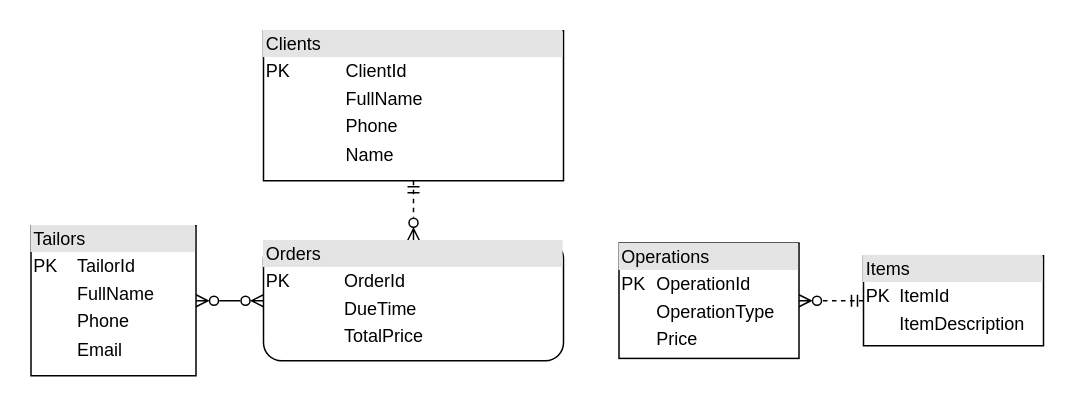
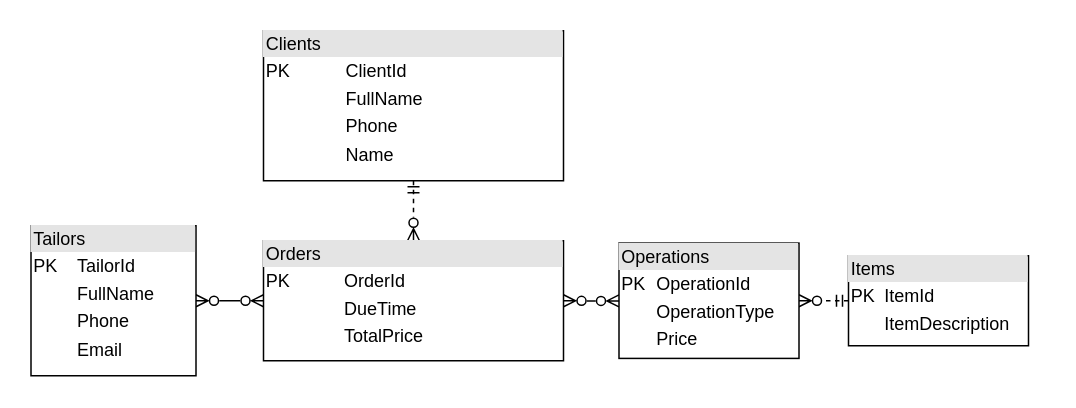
  <mxCell id="0" />
  <mxCell id="1" parent="0" />
  <mxCell id="2" style="edgeStyle=orthogonalEdgeStyle;rounded=0;orthogonalLoop=1;jettySize=auto;html=1;entryX=0.5;entryY=0;entryDx=0;entryDy=0;endArrow=ERzeroToMany;endFill=0;startArrow=ERmandOne;startFill=0;dashed=1;" edge="1" parent="1" source="3" target="4"><mxGeometry relative="1" as="geometry" /></mxCell>
  <mxCell id="3" value="&lt;div style=&quot;box-sizing: border-box; width: 100%; background: rgb(228, 228, 228); padding: 2px;&quot;&gt;Clients&lt;/div&gt;&lt;table style=&quot;width:100%;font-size:1em;&quot; cellpadding=&quot;2&quot; cellspacing=&quot;0&quot;&gt;&lt;tbody&gt;&lt;tr&gt;&lt;td&gt;PK&lt;/td&gt;&lt;td&gt;ClientId&lt;/td&gt;&lt;/tr&gt;&lt;tr&gt;&lt;td&gt;&lt;br&gt;&lt;/td&gt;&lt;td&gt;FullName&lt;/td&gt;&lt;/tr&gt;&lt;tr&gt;&lt;td&gt;&lt;/td&gt;&lt;td&gt;Phone&lt;/td&gt;&lt;/tr&gt;&lt;tr&gt;&lt;td&gt;&lt;br&gt;&lt;/td&gt;&lt;td&gt;Name&lt;/td&gt;&lt;/tr&gt;&lt;/tbody&gt;&lt;/table&gt;" style="verticalAlign=top;align=left;overflow=fill;html=1;whiteSpace=wrap;" vertex="1" parent="1"><mxGeometry x="175" y="20" width="200" height="100" as="geometry" /></mxCell>
- <mxCell id="4" value="&lt;div style=&quot;box-sizing: border-box; width: 100%; background: rgb(228, 228, 228); padding: 2px;&quot;&gt;Orders&lt;/div&gt;&lt;table style=&quot;width:100%;font-size:1em;&quot; cellpadding=&quot;2&quot; cellspacing=&quot;0&quot;&gt;&lt;tbody&gt;&lt;tr&gt;&lt;td&gt;PK&lt;/td&gt;&lt;td&gt;OrderId&lt;/td&gt;&lt;/tr&gt;&lt;tr&gt;&lt;td&gt;&lt;/td&gt;&lt;td&gt;DueTime&lt;/td&gt;&lt;/tr&gt;&lt;tr&gt;&lt;td&gt;&lt;br&gt;&lt;/td&gt;&lt;td&gt;TotalPrice&lt;/td&gt;&lt;/tr&gt;&lt;/tbody&gt;&lt;/table&gt;" style="verticalAlign=top;align=left;overflow=fill;html=1;whiteSpace=wrap;rounded=1;" vertex="1" parent="1"><mxGeometry x="175" y="160" width="200" height="80" as="geometry" /></mxCell>
+ <mxCell id="4" value="&lt;div style=&quot;box-sizing: border-box; width: 100%; background: rgb(228, 228, 228); padding: 2px;&quot;&gt;Orders&lt;/div&gt;&lt;table style=&quot;width:100%;font-size:1em;&quot; cellpadding=&quot;2&quot; cellspacing=&quot;0&quot;&gt;&lt;tbody&gt;&lt;tr&gt;&lt;td&gt;PK&lt;/td&gt;&lt;td&gt;OrderId&lt;/td&gt;&lt;/tr&gt;&lt;tr&gt;&lt;td&gt;&lt;/td&gt;&lt;td&gt;DueTime&lt;/td&gt;&lt;/tr&gt;&lt;tr&gt;&lt;td&gt;&lt;br&gt;&lt;/td&gt;&lt;td&gt;TotalPrice&lt;/td&gt;&lt;/tr&gt;&lt;/tbody&gt;&lt;/table&gt;" style="verticalAlign=top;align=left;overflow=fill;html=1;whiteSpace=wrap;" vertex="1" parent="1"><mxGeometry x="175" y="160" width="200" height="80" as="geometry" /></mxCell>
  <mxCell id="5" style="edgeStyle=orthogonalEdgeStyle;rounded=0;orthogonalLoop=1;jettySize=auto;html=1;entryX=1;entryY=0.5;entryDx=0;entryDy=0;startArrow=ERmandOne;startFill=0;endArrow=ERzeroToMany;endFill=0;dashed=1;" edge="1" parent="1" source="6" target="8"><mxGeometry relative="1" as="geometry"><Array as="points"><mxPoint x="555" y="200" /><mxPoint x="555" y="200" /></Array></mxGeometry></mxCell>
- <mxCell id="6" value="&lt;div style=&quot;box-sizing: border-box; width: 100%; background: rgb(228, 228, 228); padding: 2px;&quot;&gt;Items&lt;/div&gt;&lt;table style=&quot;width:100%;font-size:1em;&quot; cellpadding=&quot;2&quot; cellspacing=&quot;0&quot;&gt;&lt;tbody&gt;&lt;tr&gt;&lt;td&gt;PK&lt;/td&gt;&lt;td&gt;ItemId&lt;/td&gt;&lt;/tr&gt;&lt;tr&gt;&lt;td&gt;&lt;br&gt;&lt;/td&gt;&lt;td&gt;ItemDescription&lt;/td&gt;&lt;/tr&gt;&lt;/tbody&gt;&lt;/table&gt;" style="verticalAlign=top;align=left;overflow=fill;html=1;whiteSpace=wrap;" vertex="1" parent="1"><mxGeometry x="575" y="170" width="120" height="60" as="geometry" /></mxCell>
+ <mxCell id="6" value="&lt;div style=&quot;box-sizing: border-box; width: 100%; background: rgb(228, 228, 228); padding: 2px;&quot;&gt;Items&lt;/div&gt;&lt;table style=&quot;width:100%;font-size:1em;&quot; cellpadding=&quot;2&quot; cellspacing=&quot;0&quot;&gt;&lt;tbody&gt;&lt;tr&gt;&lt;td&gt;PK&lt;/td&gt;&lt;td&gt;ItemId&lt;/td&gt;&lt;/tr&gt;&lt;tr&gt;&lt;td&gt;&lt;br&gt;&lt;/td&gt;&lt;td&gt;ItemDescription&lt;/td&gt;&lt;/tr&gt;&lt;/tbody&gt;&lt;/table&gt;" style="verticalAlign=top;align=left;overflow=fill;html=1;whiteSpace=wrap;" vertex="1" parent="1"><mxGeometry x="565" y="170" width="120" height="60" as="geometry" /></mxCell>
+ <mxCell id="7" style="edgeStyle=orthogonalEdgeStyle;rounded=0;orthogonalLoop=1;jettySize=auto;html=1;entryX=1;entryY=0.5;entryDx=0;entryDy=0;endArrow=ERzeroToMany;endFill=0;startArrow=ERzeroToMany;startFill=0;" edge="1" parent="1" source="8" target="4"><mxGeometry relative="1" as="geometry" /></mxCell>
  <mxCell id="8" value="&lt;div style=&quot;box-sizing: border-box; width: 100%; background: rgb(228, 228, 228); padding: 2px;&quot;&gt;Operations&lt;/div&gt;&lt;table style=&quot;width:100%;font-size:1em;&quot; cellpadding=&quot;2&quot; cellspacing=&quot;0&quot;&gt;&lt;tbody&gt;&lt;tr&gt;&lt;td&gt;PK&lt;/td&gt;&lt;td style=&quot;&quot;&gt;OperationId&lt;/td&gt;&lt;/tr&gt;&lt;tr&gt;&lt;td&gt;&lt;br&gt;&lt;/td&gt;&lt;td&gt;OperationType&lt;/td&gt;&lt;/tr&gt;&lt;tr&gt;&lt;td&gt;&lt;br&gt;&lt;/td&gt;&lt;td&gt;Price&lt;/td&gt;&lt;/tr&gt;&lt;/tbody&gt;&lt;/table&gt;" style="verticalAlign=top;align=left;overflow=fill;html=1;whiteSpace=wrap;" vertex="1" parent="1"><mxGeometry x="412" y="161.57" width="120" height="76.87" as="geometry" /></mxCell>
  <mxCell id="9" style="edgeStyle=orthogonalEdgeStyle;rounded=0;orthogonalLoop=1;jettySize=auto;html=1;entryX=0;entryY=0.5;entryDx=0;entryDy=0;startArrow=ERzeroToMany;startFill=0;endArrow=ERzeroToMany;endFill=0;" edge="1" parent="1" source="10" target="4"><mxGeometry relative="1" as="geometry" /></mxCell>
  <mxCell id="10" value="&lt;div style=&quot;box-sizing: border-box; width: 100%; background: rgb(228, 228, 228); padding: 2px;&quot;&gt;Tailors&lt;/div&gt;&lt;table style=&quot;width:100%;font-size:1em;&quot; cellpadding=&quot;2&quot; cellspacing=&quot;0&quot;&gt;&lt;tbody&gt;&lt;tr&gt;&lt;td&gt;PK&lt;/td&gt;&lt;td&gt;TailorId&lt;/td&gt;&lt;/tr&gt;&lt;tr&gt;&lt;td&gt;&lt;br&gt;&lt;/td&gt;&lt;td&gt;FullName&lt;/td&gt;&lt;/tr&gt;&lt;tr&gt;&lt;td&gt;&lt;/td&gt;&lt;td&gt;Phone&lt;/td&gt;&lt;/tr&gt;&lt;tr&gt;&lt;td&gt;&lt;br&gt;&lt;/td&gt;&lt;td&gt;Email&lt;/td&gt;&lt;/tr&gt;&lt;/tbody&gt;&lt;/table&gt;" style="verticalAlign=top;align=left;overflow=fill;html=1;whiteSpace=wrap;" vertex="1" parent="1"><mxGeometry x="20" y="150" width="110" height="100" as="geometry" /></mxCell>
